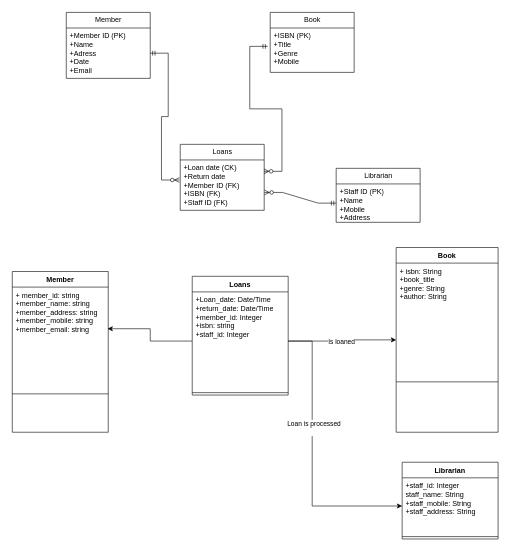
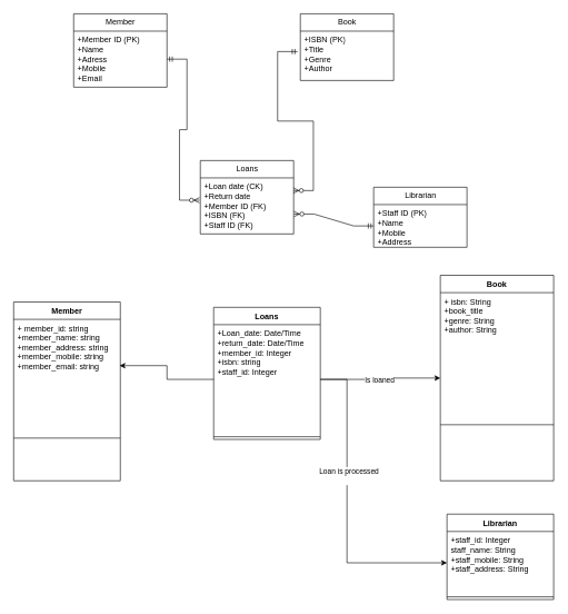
  <mxCell id="0" />
  <mxCell id="1" parent="0" />
  <mxCell id="2" value="Book" style="swimlane;fontStyle=0;childLayout=stackLayout;horizontal=1;startSize=26;fillColor=none;horizontalStack=0;resizeParent=1;resizeParentMax=0;resizeLast=0;collapsible=1;marginBottom=0;html=1;" vertex="1" parent="1"><mxGeometry x="450" y="20" width="140" height="100" as="geometry" /></mxCell>
- <mxCell id="3" value="+ISBN (PK)&lt;br&gt;+Title&lt;br&gt;+Genre&lt;div&gt;+Mobile&lt;/div&gt;" style="text;strokeColor=none;fillColor=none;align=left;verticalAlign=top;spacingLeft=4;spacingRight=4;overflow=hidden;rotatable=0;points=[[0,0.5],[1,0.5]];portConstraint=eastwest;whiteSpace=wrap;html=1;" vertex="1" parent="2"><mxGeometry y="26" width="140" height="74" as="geometry" /></mxCell>
+ <mxCell id="3" value="+ISBN (PK)&lt;br&gt;+Title&lt;br&gt;+Genre&lt;div&gt;+Author&lt;/div&gt;" style="text;strokeColor=none;fillColor=none;align=left;verticalAlign=top;spacingLeft=4;spacingRight=4;overflow=hidden;rotatable=0;points=[[0,0.5],[1,0.5]];portConstraint=eastwest;whiteSpace=wrap;html=1;" vertex="1" parent="2"><mxGeometry y="26" width="140" height="74" as="geometry" /></mxCell>
  <mxCell id="4" value="Loans" style="swimlane;fontStyle=0;childLayout=stackLayout;horizontal=1;startSize=26;fillColor=none;horizontalStack=0;resizeParent=1;resizeParentMax=0;resizeLast=0;collapsible=1;marginBottom=0;html=1;" vertex="1" parent="1"><mxGeometry x="300" y="240" width="140" height="110" as="geometry" /></mxCell>
  <mxCell id="5" value="+Loan date (CK)&lt;br&gt;+Return date&lt;div&gt;+Member ID (FK)&lt;br&gt;+ISBN (FK)&lt;/div&gt;&lt;div&gt;+Staff ID (FK)&lt;/div&gt;" style="text;strokeColor=none;fillColor=none;align=left;verticalAlign=top;spacingLeft=4;spacingRight=4;overflow=hidden;rotatable=0;points=[[0,0.5],[1,0.5]];portConstraint=eastwest;whiteSpace=wrap;html=1;" vertex="1" parent="4"><mxGeometry y="26" width="140" height="84" as="geometry" /></mxCell>
  <mxCell id="6" value="Member" style="swimlane;fontStyle=0;childLayout=stackLayout;horizontal=1;startSize=26;fillColor=none;horizontalStack=0;resizeParent=1;resizeParentMax=0;resizeLast=0;collapsible=1;marginBottom=0;html=1;" vertex="1" parent="1"><mxGeometry x="110" y="20" width="140" height="110" as="geometry" /></mxCell>
- <mxCell id="7" value="+Member ID (PK)&lt;br&gt;+Name&lt;br&gt;+Adress&lt;br&gt;+Date&lt;div&gt;+Email&lt;/div&gt;" style="text;strokeColor=none;fillColor=none;align=left;verticalAlign=top;spacingLeft=4;spacingRight=4;overflow=hidden;rotatable=0;points=[[0,0.5],[1,0.5]];portConstraint=eastwest;whiteSpace=wrap;html=1;" vertex="1" parent="6"><mxGeometry y="26" width="140" height="84" as="geometry" /></mxCell>
+ <mxCell id="7" value="+Member ID (PK)&lt;br&gt;+Name&lt;br&gt;+Adress&lt;br&gt;+Mobile&lt;div&gt;+Email&lt;/div&gt;" style="text;strokeColor=none;fillColor=none;align=left;verticalAlign=top;spacingLeft=4;spacingRight=4;overflow=hidden;rotatable=0;points=[[0,0.5],[1,0.5]];portConstraint=eastwest;whiteSpace=wrap;html=1;" vertex="1" parent="6"><mxGeometry y="26" width="140" height="84" as="geometry" /></mxCell>
  <mxCell id="8" value="" style="edgeStyle=entityRelationEdgeStyle;fontSize=12;html=1;endArrow=ERzeroToMany;startArrow=ERmandOne;rounded=0;exitX=1;exitY=0.5;exitDx=0;exitDy=0;entryX=-0.009;entryY=0.398;entryDx=0;entryDy=0;entryPerimeter=0;" edge="1" parent="1" source="7" target="5"><mxGeometry width="100" height="100" relative="1" as="geometry"><mxPoint x="350" y="173" as="sourcePoint" /><mxPoint x="297" y="299" as="targetPoint" /></mxGeometry></mxCell>
  <mxCell id="9" value="Librarian" style="swimlane;fontStyle=0;childLayout=stackLayout;horizontal=1;startSize=26;fillColor=none;horizontalStack=0;resizeParent=1;resizeParentMax=0;resizeLast=0;collapsible=1;marginBottom=0;html=1;" vertex="1" parent="1"><mxGeometry x="560" y="280" width="140" height="90" as="geometry" /></mxCell>
  <mxCell id="10" value="+Staff ID (PK)&lt;div&gt;+Name&lt;br&gt;+Mobile&lt;/div&gt;&lt;div&gt;+Address&lt;/div&gt;" style="text;strokeColor=none;fillColor=none;align=left;verticalAlign=top;spacingLeft=4;spacingRight=4;overflow=hidden;rotatable=0;points=[[0,0.5],[1,0.5]];portConstraint=eastwest;whiteSpace=wrap;html=1;" vertex="1" parent="9"><mxGeometry y="26" width="140" height="64" as="geometry" /></mxCell>
  <mxCell id="11" value="" style="edgeStyle=entityRelationEdgeStyle;fontSize=12;html=1;endArrow=ERzeroToMany;startArrow=ERmandOne;rounded=0;exitX=-0.029;exitY=0.414;exitDx=0;exitDy=0;exitPerimeter=0;entryX=0.997;entryY=0.226;entryDx=0;entryDy=0;entryPerimeter=0;" edge="1" parent="1" source="3" target="5"><mxGeometry width="100" height="100" relative="1" as="geometry"><mxPoint x="370" y="160" as="sourcePoint" /><mxPoint x="470" y="60" as="targetPoint" /></mxGeometry></mxCell>
  <mxCell id="12" value="" style="edgeStyle=entityRelationEdgeStyle;fontSize=12;html=1;endArrow=ERzeroToMany;startArrow=ERmandOne;rounded=0;exitX=0;exitY=0.5;exitDx=0;exitDy=0;entryX=1.003;entryY=0.645;entryDx=0;entryDy=0;entryPerimeter=0;" edge="1" parent="1" source="10" target="5"><mxGeometry width="100" height="100" relative="1" as="geometry"><mxPoint x="320" y="160" as="sourcePoint" /><mxPoint x="420" y="60" as="targetPoint" /><Array as="points"><mxPoint x="520" y="280" /><mxPoint x="620" y="260" /></Array></mxGeometry></mxCell>
  <mxCell id="13" value="Loans" style="swimlane;fontStyle=1;align=center;verticalAlign=top;childLayout=stackLayout;horizontal=1;startSize=26;horizontalStack=0;resizeParent=1;resizeParentMax=0;resizeLast=0;collapsible=1;marginBottom=0;whiteSpace=wrap;html=1;" vertex="1" parent="1"><mxGeometry x="320" y="460" width="160" height="198" as="geometry" /></mxCell>
  <mxCell id="14" value="+Loan_date: Date/Time&lt;div&gt;&lt;div&gt;+return_date: Date/Time&lt;/div&gt;&lt;/div&gt;&lt;div&gt;+member_id: Integer&lt;/div&gt;&lt;div&gt;+isbn: string&lt;/div&gt;&lt;div&gt;+staff_id: Integer&lt;/div&gt;" style="text;strokeColor=none;fillColor=none;align=left;verticalAlign=top;spacingLeft=4;spacingRight=4;overflow=hidden;rotatable=0;points=[[0,0.5],[1,0.5]];portConstraint=eastwest;whiteSpace=wrap;html=1;" vertex="1" parent="13"><mxGeometry y="26" width="160" height="164" as="geometry" /></mxCell>
  <mxCell id="15" value="" style="line;strokeWidth=1;fillColor=none;align=left;verticalAlign=middle;spacingTop=-1;spacingLeft=3;spacingRight=3;rotatable=0;labelPosition=right;points=[];portConstraint=eastwest;strokeColor=inherit;" vertex="1" parent="13"><mxGeometry y="190" width="160" height="8" as="geometry" /></mxCell>
  <mxCell id="16" value="Book" style="swimlane;fontStyle=1;align=center;verticalAlign=top;childLayout=stackLayout;horizontal=1;startSize=26;horizontalStack=0;resizeParent=1;resizeParentMax=0;resizeLast=0;collapsible=1;marginBottom=0;whiteSpace=wrap;html=1;" vertex="1" parent="1"><mxGeometry x="660" y="412" width="170" height="308" as="geometry" /></mxCell>
  <mxCell id="17" value="+ isbn: String&lt;div&gt;+book_title&lt;/div&gt;&lt;div&gt;+genre: String&lt;/div&gt;&lt;div&gt;+author: String&lt;/div&gt;" style="text;strokeColor=none;fillColor=none;align=left;verticalAlign=top;spacingLeft=4;spacingRight=4;overflow=hidden;rotatable=0;points=[[0,0.5],[1,0.5]];portConstraint=eastwest;whiteSpace=wrap;html=1;" vertex="1" parent="16"><mxGeometry y="26" width="170" height="114" as="geometry" /></mxCell>
  <mxCell id="18" value="" style="line;strokeWidth=1;fillColor=none;align=left;verticalAlign=middle;spacingTop=-1;spacingLeft=3;spacingRight=3;rotatable=0;labelPosition=right;points=[];portConstraint=eastwest;strokeColor=inherit;" vertex="1" parent="16"><mxGeometry y="140" width="170" height="168" as="geometry" /></mxCell>
  <mxCell id="19" value="Librarian" style="swimlane;fontStyle=1;align=center;verticalAlign=top;childLayout=stackLayout;horizontal=1;startSize=26;horizontalStack=0;resizeParent=1;resizeParentMax=0;resizeLast=0;collapsible=1;marginBottom=0;whiteSpace=wrap;html=1;" vertex="1" parent="1"><mxGeometry x="670" y="770" width="160" height="128" as="geometry" /></mxCell>
  <mxCell id="20" value="+staff_id: Integer&lt;div&gt;staff_name: String&lt;/div&gt;&lt;div&gt;+staff_mobile: String&lt;/div&gt;&lt;div&gt;+staff_address: String&lt;/div&gt;&lt;div&gt;&lt;br&gt;&lt;/div&gt;" style="text;strokeColor=none;fillColor=none;align=left;verticalAlign=top;spacingLeft=4;spacingRight=4;overflow=hidden;rotatable=0;points=[[0,0.5],[1,0.5]];portConstraint=eastwest;whiteSpace=wrap;html=1;" vertex="1" parent="19"><mxGeometry y="26" width="160" height="94" as="geometry" /></mxCell>
  <mxCell id="21" value="" style="line;strokeWidth=1;fillColor=none;align=left;verticalAlign=middle;spacingTop=-1;spacingLeft=3;spacingRight=3;rotatable=0;labelPosition=right;points=[];portConstraint=eastwest;strokeColor=inherit;" vertex="1" parent="19"><mxGeometry y="120" width="160" height="8" as="geometry" /></mxCell>
  <mxCell id="22" value="Member" style="swimlane;fontStyle=1;align=center;verticalAlign=top;childLayout=stackLayout;horizontal=1;startSize=26;horizontalStack=0;resizeParent=1;resizeParentMax=0;resizeLast=0;collapsible=1;marginBottom=0;whiteSpace=wrap;html=1;" vertex="1" parent="1"><mxGeometry x="20" y="452" width="160" height="268" as="geometry" /></mxCell>
  <mxCell id="23" value="+ member_id: string&lt;div&gt;+member_name: string&lt;/div&gt;&lt;div&gt;+member_address: string&lt;/div&gt;&lt;div&gt;+member_mobile: string&lt;/div&gt;&lt;div&gt;+member_email: string&lt;/div&gt;" style="text;strokeColor=none;fillColor=none;align=left;verticalAlign=top;spacingLeft=4;spacingRight=4;overflow=hidden;rotatable=0;points=[[0,0.5],[1,0.5]];portConstraint=eastwest;whiteSpace=wrap;html=1;" vertex="1" parent="22"><mxGeometry y="26" width="160" height="114" as="geometry" /></mxCell>
  <mxCell id="24" value="" style="line;strokeWidth=1;fillColor=none;align=left;verticalAlign=middle;spacingTop=-1;spacingLeft=3;spacingRight=3;rotatable=0;labelPosition=right;points=[];portConstraint=eastwest;strokeColor=inherit;" vertex="1" parent="22"><mxGeometry y="140" width="160" height="128" as="geometry" /></mxCell>
  <mxCell id="25" style="edgeStyle=orthogonalEdgeStyle;rounded=0;orthogonalLoop=1;jettySize=auto;html=1;entryX=0;entryY=0.5;entryDx=0;entryDy=0;" edge="1" parent="1" source="14" target="16"><mxGeometry relative="1" as="geometry" /></mxCell>
  <mxCell id="26" value="&lt;div&gt;Is loaned&lt;/div&gt;" style="edgeLabel;html=1;align=center;verticalAlign=middle;resizable=0;points=[];" vertex="1" connectable="0" parent="25"><mxGeometry x="-0.029" relative="1" as="geometry"><mxPoint as="offset" /></mxGeometry></mxCell>
  <mxCell id="27" style="edgeStyle=orthogonalEdgeStyle;rounded=0;orthogonalLoop=1;jettySize=auto;html=1;entryX=0.993;entryY=0.609;entryDx=0;entryDy=0;entryPerimeter=0;" edge="1" parent="1" source="14" target="23"><mxGeometry relative="1" as="geometry"><mxPoint x="190" y="550" as="targetPoint" /></mxGeometry></mxCell>
  <mxCell id="28" style="edgeStyle=orthogonalEdgeStyle;rounded=0;orthogonalLoop=1;jettySize=auto;html=1;entryX=0;entryY=0.5;entryDx=0;entryDy=0;" edge="1" parent="1" source="14" target="20"><mxGeometry relative="1" as="geometry"><Array as="points"><mxPoint x="520" y="568" /><mxPoint x="520" y="843" /></Array></mxGeometry></mxCell>
  <mxCell id="29" value="Loan is processed&lt;div&gt;&lt;br&gt;&lt;/div&gt;" style="edgeLabel;html=1;align=center;verticalAlign=middle;resizable=0;points=[];" vertex="1" connectable="0" parent="28"><mxGeometry x="-0.207" y="2" relative="1" as="geometry"><mxPoint as="offset" /></mxGeometry></mxCell>
